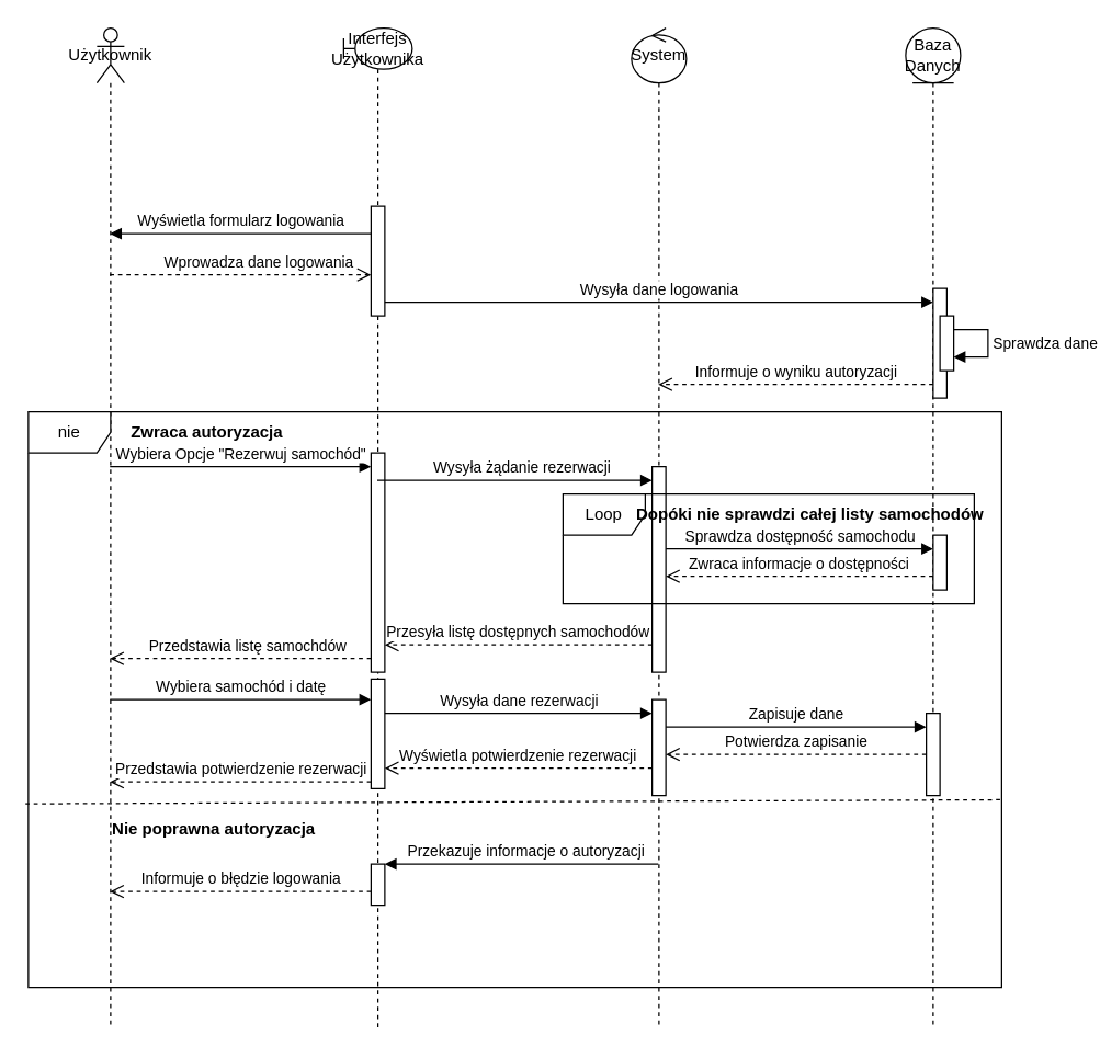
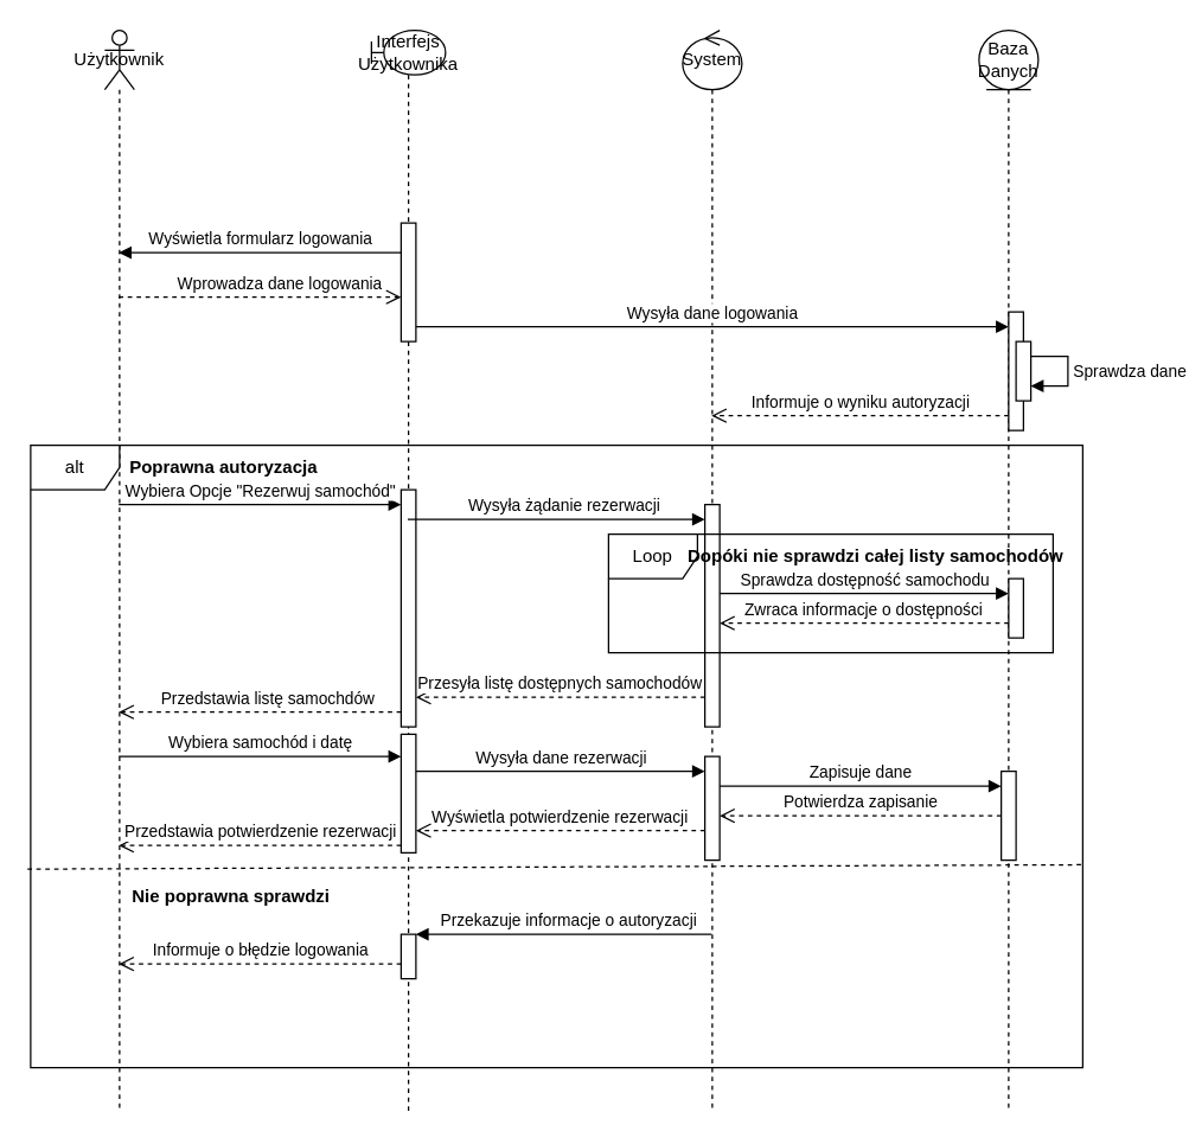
  <mxCell id="0" />
  <mxCell id="1" parent="0" />
  <mxCell id="2" value="Użytkownik" style="shape=umlLifeline;perimeter=lifelinePerimeter;whiteSpace=wrap;html=1;container=1;dropTarget=0;collapsible=0;recursiveResize=0;outlineConnect=0;portConstraint=eastwest;newEdgeStyle={&quot;edgeStyle&quot;:&quot;elbowEdgeStyle&quot;,&quot;elbow&quot;:&quot;vertical&quot;,&quot;curved&quot;:0,&quot;rounded&quot;:0};participant=umlActor;" vertex="1" parent="1"><mxGeometry x="70" y="20" width="20" height="730" as="geometry" /></mxCell>
  <mxCell id="3" value="System" style="shape=umlLifeline;perimeter=lifelinePerimeter;whiteSpace=wrap;html=1;container=1;dropTarget=0;collapsible=0;recursiveResize=0;outlineConnect=0;portConstraint=eastwest;newEdgeStyle={&quot;edgeStyle&quot;:&quot;elbowEdgeStyle&quot;,&quot;elbow&quot;:&quot;vertical&quot;,&quot;curved&quot;:0,&quot;rounded&quot;:0};participant=umlControl;" vertex="1" parent="1"><mxGeometry x="460" y="20" width="40" height="730" as="geometry" /></mxCell>
  <mxCell id="4" value="" style="html=1;points=[];perimeter=orthogonalPerimeter;outlineConnect=0;targetShapes=umlLifeline;portConstraint=eastwest;newEdgeStyle={&quot;edgeStyle&quot;:&quot;elbowEdgeStyle&quot;,&quot;elbow&quot;:&quot;vertical&quot;,&quot;curved&quot;:0,&quot;rounded&quot;:0};" vertex="1" parent="3"><mxGeometry x="15" y="320" width="10" height="150" as="geometry" /></mxCell>
  <mxCell id="5" value="Baza Danych" style="shape=umlLifeline;perimeter=lifelinePerimeter;whiteSpace=wrap;html=1;container=1;dropTarget=0;collapsible=0;recursiveResize=0;outlineConnect=0;portConstraint=eastwest;newEdgeStyle={&quot;edgeStyle&quot;:&quot;elbowEdgeStyle&quot;,&quot;elbow&quot;:&quot;vertical&quot;,&quot;curved&quot;:0,&quot;rounded&quot;:0};participant=umlEntity;" vertex="1" parent="1"><mxGeometry x="660" y="20" width="40" height="730" as="geometry" /></mxCell>
  <mxCell id="6" value="Interfejs Użytkownika" style="shape=umlLifeline;perimeter=lifelinePerimeter;whiteSpace=wrap;html=1;container=1;dropTarget=0;collapsible=0;recursiveResize=0;outlineConnect=0;portConstraint=eastwest;newEdgeStyle={&quot;edgeStyle&quot;:&quot;elbowEdgeStyle&quot;,&quot;elbow&quot;:&quot;vertical&quot;,&quot;curved&quot;:0,&quot;rounded&quot;:0};participant=umlBoundary;size=30;" vertex="1" parent="1"><mxGeometry x="250" y="20" width="50" height="730" as="geometry" /></mxCell>
  <mxCell id="7" value="" style="html=1;points=[];perimeter=orthogonalPerimeter;outlineConnect=0;targetShapes=umlLifeline;portConstraint=eastwest;newEdgeStyle={&quot;edgeStyle&quot;:&quot;elbowEdgeStyle&quot;,&quot;elbow&quot;:&quot;vertical&quot;,&quot;curved&quot;:0,&quot;rounded&quot;:0};" vertex="1" parent="6"><mxGeometry x="20" y="310" width="10" height="160" as="geometry" /></mxCell>
  <mxCell id="8" value="Wybiera Opcje &quot;Rezerwuj samochód&quot;" style="html=1;verticalAlign=bottom;endArrow=block;edgeStyle=elbowEdgeStyle;elbow=vertical;curved=0;rounded=0;" edge="1" target="7" parent="1" source="2"><mxGeometry relative="1" as="geometry"><mxPoint x="200" y="80" as="sourcePoint" /><Array as="points"><mxPoint x="180" y="340" /><mxPoint x="120" y="430" /><mxPoint x="130" y="90" /><mxPoint x="180" y="90" /></Array></mxGeometry></mxCell>
  <mxCell id="9" value="Przedstawia listę samochdów" style="html=1;verticalAlign=bottom;endArrow=open;dashed=1;endSize=8;edgeStyle=elbowEdgeStyle;elbow=vertical;curved=0;rounded=0;" edge="1" source="7" parent="1" target="2"><mxGeometry x="-0.054" relative="1" as="geometry"><mxPoint x="200" y="155" as="targetPoint" /><Array as="points"><mxPoint x="180" y="480" /><mxPoint x="220" y="560" /><mxPoint x="200" y="470" /></Array><mxPoint as="offset" /></mxGeometry></mxCell>
  <mxCell id="10" value="Wysyła żądanie rezerwacji" style="html=1;verticalAlign=bottom;endArrow=block;edgeStyle=elbowEdgeStyle;elbow=vertical;curved=0;rounded=0;" edge="1" target="4" parent="1" source="6"><mxGeometry x="0.052" relative="1" as="geometry"><mxPoint x="405" y="110" as="sourcePoint" /><Array as="points"><mxPoint x="370" y="350" /><mxPoint x="340" y="450" /><mxPoint x="380" y="120" /></Array><mxPoint as="offset" /></mxGeometry></mxCell>
  <mxCell id="11" value="Wyświetla formularz logowania" style="html=1;verticalAlign=bottom;endArrow=block;edgeStyle=elbowEdgeStyle;elbow=vertical;curved=0;rounded=0;" edge="1" target="2" parent="1" source="13"><mxGeometry relative="1" as="geometry"><mxPoint x="420" y="150" as="sourcePoint" /><mxPoint x="275" y="150" as="targetPoint" /><Array as="points"><mxPoint x="190" y="170" /><mxPoint x="440" y="150" /></Array></mxGeometry></mxCell>
  <mxCell id="12" value="Wprowadza dane logowania" style="html=1;verticalAlign=bottom;endArrow=open;dashed=1;endSize=8;edgeStyle=elbowEdgeStyle;elbow=vertical;curved=0;rounded=0;" edge="1" source="2" parent="1" target="13"><mxGeometry x="0.123" relative="1" as="geometry"><mxPoint x="420" y="225" as="targetPoint" /><Array as="points"><mxPoint x="190" y="200" /><mxPoint x="170" y="240" /></Array><mxPoint x="1" as="offset" /></mxGeometry></mxCell>
  <mxCell id="13" value="" style="html=1;points=[];perimeter=orthogonalPerimeter;outlineConnect=0;targetShapes=umlLifeline;portConstraint=eastwest;newEdgeStyle={&quot;edgeStyle&quot;:&quot;elbowEdgeStyle&quot;,&quot;elbow&quot;:&quot;vertical&quot;,&quot;curved&quot;:0,&quot;rounded&quot;:0};" vertex="1" parent="1"><mxGeometry x="270" y="150" width="10" height="80" as="geometry" /></mxCell>
  <mxCell id="14" value="" style="html=1;points=[];perimeter=orthogonalPerimeter;outlineConnect=0;targetShapes=umlLifeline;portConstraint=eastwest;newEdgeStyle={&quot;edgeStyle&quot;:&quot;elbowEdgeStyle&quot;,&quot;elbow&quot;:&quot;vertical&quot;,&quot;curved&quot;:0,&quot;rounded&quot;:0};" vertex="1" parent="1"><mxGeometry x="680" y="210" width="10" height="80" as="geometry" /></mxCell>
  <mxCell id="15" value="Wysyła dane logowania" style="html=1;verticalAlign=bottom;endArrow=block;edgeStyle=elbowEdgeStyle;elbow=vertical;curved=0;rounded=0;" edge="1" target="14" parent="1" source="13"><mxGeometry relative="1" as="geometry"><mxPoint x="420" y="190" as="sourcePoint" /></mxGeometry></mxCell>
  <mxCell id="16" value="" style="html=1;points=[];perimeter=orthogonalPerimeter;outlineConnect=0;targetShapes=umlLifeline;portConstraint=eastwest;newEdgeStyle={&quot;edgeStyle&quot;:&quot;elbowEdgeStyle&quot;,&quot;elbow&quot;:&quot;vertical&quot;,&quot;curved&quot;:0,&quot;rounded&quot;:0};" vertex="1" parent="1"><mxGeometry x="685" y="230" width="10" height="40" as="geometry" /></mxCell>
  <mxCell id="17" value="Sprawdza dane" style="html=1;align=left;spacingLeft=2;endArrow=block;rounded=0;edgeStyle=orthogonalEdgeStyle;curved=0;rounded=0;" edge="1" target="16" parent="1" source="16"><mxGeometry relative="1" as="geometry"><mxPoint x="690" y="210" as="sourcePoint" /><Array as="points"><mxPoint x="720" y="240" /><mxPoint x="720" y="260" /></Array></mxGeometry></mxCell>
- <mxCell id="18" value="nie" style="shape=umlFrame;whiteSpace=wrap;html=1;pointerEvents=0;" vertex="1" parent="1"><mxGeometry x="20" y="300" width="710" height="420" as="geometry" /></mxCell>
+ <mxCell id="18" value="alt" style="shape=umlFrame;whiteSpace=wrap;html=1;pointerEvents=0;" vertex="1" parent="1"><mxGeometry x="20" y="300" width="710" height="420" as="geometry" /></mxCell>
  <mxCell id="19" value="" style="endArrow=none;dashed=1;html=1;rounded=0;exitX=-0.003;exitY=0.681;exitDx=0;exitDy=0;exitPerimeter=0;entryX=1;entryY=0.674;entryDx=0;entryDy=0;entryPerimeter=0;" edge="1" parent="1" source="18" target="18"><mxGeometry width="50" height="50" relative="1" as="geometry"><mxPoint x="17" y="796" as="sourcePoint" /><mxPoint x="748" y="801" as="targetPoint" /><Array as="points" /></mxGeometry></mxCell>
- <mxCell id="20" value="&lt;b&gt;Zwraca autoryzacja&lt;/b&gt;" style="text;html=1;align=center;verticalAlign=middle;resizable=0;points=[];autosize=1;strokeColor=none;fillColor=none;" vertex="1" parent="1"><mxGeometry x="75" y="300" width="150" height="30" as="geometry" /></mxCell>
+ <mxCell id="20" value="&lt;b&gt;Poprawna autoryzacja&lt;/b&gt;" style="text;html=1;align=center;verticalAlign=middle;resizable=0;points=[];autosize=1;strokeColor=none;fillColor=none;" vertex="1" parent="1"><mxGeometry x="75" y="300" width="150" height="30" as="geometry" /></mxCell>
  <mxCell id="21" value="" style="html=1;points=[];perimeter=orthogonalPerimeter;outlineConnect=0;targetShapes=umlLifeline;portConstraint=eastwest;newEdgeStyle={&quot;edgeStyle&quot;:&quot;elbowEdgeStyle&quot;,&quot;elbow&quot;:&quot;vertical&quot;,&quot;curved&quot;:0,&quot;rounded&quot;:0};" vertex="1" parent="1"><mxGeometry x="680" y="390" width="10" height="40" as="geometry" /></mxCell>
  <mxCell id="22" value="Sprawdza dostępność samochodu" style="html=1;verticalAlign=bottom;endArrow=block;edgeStyle=elbowEdgeStyle;elbow=vertical;curved=0;rounded=0;" edge="1" target="21" parent="1" source="4"><mxGeometry relative="1" as="geometry"><mxPoint x="500" y="400" as="sourcePoint" /><Array as="points"><mxPoint x="580" y="400" /><mxPoint x="540" y="370" /><mxPoint x="590" y="340" /></Array></mxGeometry></mxCell>
  <mxCell id="23" value="Zwraca informacje o dostępności" style="html=1;verticalAlign=bottom;endArrow=open;dashed=1;endSize=8;edgeStyle=elbowEdgeStyle;elbow=vertical;curved=0;rounded=0;" edge="1" source="21" parent="1" target="4"><mxGeometry relative="1" as="geometry"><mxPoint x="610" y="400" as="targetPoint" /><Array as="points"><mxPoint x="570" y="420" /><mxPoint x="590" y="390" /><mxPoint x="590" y="360" /></Array></mxGeometry></mxCell>
  <mxCell id="24" value="Loop" style="shape=umlFrame;whiteSpace=wrap;html=1;pointerEvents=0;" vertex="1" parent="1"><mxGeometry x="410" y="360" width="300" height="80" as="geometry" /></mxCell>
  <mxCell id="25" value="&lt;b&gt;Dopóki nie sprawdzi całej listy samochodów&lt;/b&gt;" style="text;html=1;align=center;verticalAlign=middle;resizable=0;points=[];autosize=1;strokeColor=none;fillColor=none;" vertex="1" parent="1"><mxGeometry x="450" y="360" width="280" height="30" as="geometry" /></mxCell>
  <mxCell id="26" value="Przesyła listę dostępnych samochodów" style="html=1;verticalAlign=bottom;endArrow=open;dashed=1;endSize=8;edgeStyle=elbowEdgeStyle;elbow=vertical;curved=0;rounded=0;" edge="1" parent="1" source="4" target="7"><mxGeometry relative="1" as="geometry"><mxPoint x="280" y="470" as="targetPoint" /><mxPoint x="475" y="470" as="sourcePoint" /><Array as="points"><mxPoint x="390" y="470" /><mxPoint x="365" y="470" /><mxPoint x="385" y="440" /><mxPoint x="385" y="410" /></Array></mxGeometry></mxCell>
  <mxCell id="27" value="" style="html=1;points=[];perimeter=orthogonalPerimeter;outlineConnect=0;targetShapes=umlLifeline;portConstraint=eastwest;newEdgeStyle={&quot;edgeStyle&quot;:&quot;elbowEdgeStyle&quot;,&quot;elbow&quot;:&quot;vertical&quot;,&quot;curved&quot;:0,&quot;rounded&quot;:0};" vertex="1" parent="1"><mxGeometry x="270" y="495" width="10" height="80" as="geometry" /></mxCell>
  <mxCell id="28" value="Wybiera samochód i datę" style="html=1;verticalAlign=bottom;endArrow=block;edgeStyle=elbowEdgeStyle;elbow=vertical;curved=0;rounded=0;" edge="1" target="27" parent="1" source="2"><mxGeometry x="-0.002" relative="1" as="geometry"><mxPoint x="200" y="495" as="sourcePoint" /><Array as="points"><mxPoint x="180" y="510" /></Array><mxPoint as="offset" /></mxGeometry></mxCell>
  <mxCell id="29" value="Przedstawia potwierdzenie rezerwacji" style="html=1;verticalAlign=bottom;endArrow=open;dashed=1;endSize=8;edgeStyle=elbowEdgeStyle;elbow=vertical;curved=0;rounded=0;" edge="1" source="27" parent="1" target="2"><mxGeometry relative="1" as="geometry"><mxPoint x="200" y="570" as="targetPoint" /><Array as="points"><mxPoint x="180" y="570" /></Array></mxGeometry></mxCell>
  <mxCell id="30" value="" style="html=1;points=[];perimeter=orthogonalPerimeter;outlineConnect=0;targetShapes=umlLifeline;portConstraint=eastwest;newEdgeStyle={&quot;edgeStyle&quot;:&quot;elbowEdgeStyle&quot;,&quot;elbow&quot;:&quot;vertical&quot;,&quot;curved&quot;:0,&quot;rounded&quot;:0};" vertex="1" parent="1"><mxGeometry x="475" y="510" width="10" height="70" as="geometry" /></mxCell>
  <mxCell id="31" value="Wysyła dane rezerwacji" style="html=1;verticalAlign=bottom;endArrow=block;edgeStyle=elbowEdgeStyle;elbow=vertical;curved=0;rounded=0;" edge="1" target="30" parent="1" source="27"><mxGeometry relative="1" as="geometry"><mxPoint x="405" y="500" as="sourcePoint" /><Array as="points"><mxPoint x="378" y="520" /></Array></mxGeometry></mxCell>
  <mxCell id="32" value="Wyświetla potwierdzenie rezerwacji" style="html=1;verticalAlign=bottom;endArrow=open;dashed=1;endSize=8;edgeStyle=elbowEdgeStyle;elbow=vertical;curved=0;rounded=0;" edge="1" source="30" parent="1" target="27"><mxGeometry relative="1" as="geometry"><mxPoint x="405" y="575" as="targetPoint" /><Array as="points"><mxPoint x="360" y="560" /><mxPoint x="440" y="570" /></Array></mxGeometry></mxCell>
  <mxCell id="33" value="" style="html=1;points=[];perimeter=orthogonalPerimeter;outlineConnect=0;targetShapes=umlLifeline;portConstraint=eastwest;newEdgeStyle={&quot;edgeStyle&quot;:&quot;elbowEdgeStyle&quot;,&quot;elbow&quot;:&quot;vertical&quot;,&quot;curved&quot;:0,&quot;rounded&quot;:0};" vertex="1" parent="1"><mxGeometry x="675" y="520" width="10" height="60" as="geometry" /></mxCell>
  <mxCell id="34" value="Zapisuje dane" style="html=1;verticalAlign=bottom;endArrow=block;edgeStyle=elbowEdgeStyle;elbow=vertical;curved=0;rounded=0;" edge="1" target="33" parent="1" source="30"><mxGeometry relative="1" as="geometry"><mxPoint x="605" y="500" as="sourcePoint" /><Array as="points"><mxPoint x="570" y="530" /></Array><mxPoint as="offset" /></mxGeometry></mxCell>
  <mxCell id="35" value="Potwierdza zapisanie" style="html=1;verticalAlign=bottom;endArrow=open;dashed=1;endSize=8;edgeStyle=elbowEdgeStyle;elbow=vertical;curved=0;rounded=0;" edge="1" source="33" parent="1" target="30"><mxGeometry relative="1" as="geometry"><mxPoint x="605" y="575" as="targetPoint" /></mxGeometry></mxCell>
  <mxCell id="36" value="" style="html=1;points=[];perimeter=orthogonalPerimeter;outlineConnect=0;targetShapes=umlLifeline;portConstraint=eastwest;newEdgeStyle={&quot;edgeStyle&quot;:&quot;elbowEdgeStyle&quot;,&quot;elbow&quot;:&quot;vertical&quot;,&quot;curved&quot;:0,&quot;rounded&quot;:0};" vertex="1" parent="1"><mxGeometry x="270" y="630" width="10" height="30" as="geometry" /></mxCell>
  <mxCell id="37" value="Przekazuje informacje o autoryzacji" style="html=1;verticalAlign=bottom;endArrow=block;edgeStyle=elbowEdgeStyle;elbow=vertical;curved=0;rounded=0;" edge="1" target="36" parent="1" source="3"><mxGeometry x="-0.025" relative="1" as="geometry"><mxPoint x="200" y="600" as="sourcePoint" /><Array as="points"><mxPoint x="330" y="630" /><mxPoint x="450" y="610" /></Array><mxPoint as="offset" /></mxGeometry></mxCell>
  <mxCell id="38" value="Informuje o błędzie logowania" style="html=1;verticalAlign=bottom;endArrow=open;dashed=1;endSize=8;edgeStyle=elbowEdgeStyle;elbow=vertical;curved=0;rounded=0;" edge="1" source="36" parent="1" target="2"><mxGeometry relative="1" as="geometry"><mxPoint x="200" y="675" as="targetPoint" /><Array as="points"><mxPoint x="200" y="650" /><mxPoint x="220" y="620" /><mxPoint x="200" y="640" /></Array></mxGeometry></mxCell>
  <mxCell id="39" value="Informuje o wyniku autoryzacji" style="html=1;verticalAlign=bottom;endArrow=open;dashed=1;endSize=8;edgeStyle=elbowEdgeStyle;elbow=vertical;curved=0;rounded=0;" edge="1" parent="1" source="14" target="3"><mxGeometry x="-0.002" relative="1" as="geometry"><mxPoint x="480" y="270" as="targetPoint" /><mxPoint x="680" y="270" as="sourcePoint" /><Array as="points"><mxPoint x="550" y="280" /><mxPoint x="565" y="270" /><mxPoint x="645" y="280" /></Array><mxPoint as="offset" /></mxGeometry></mxCell>
- <mxCell id="40" value="&lt;b&gt;Nie poprawna autoryzacja&lt;/b&gt;" style="text;html=1;align=center;verticalAlign=middle;resizable=0;points=[];autosize=1;strokeColor=none;fillColor=none;" vertex="1" parent="1"><mxGeometry x="70" y="590" width="170" height="30" as="geometry" /></mxCell>
+ <mxCell id="40" value="&lt;b&gt;Nie poprawna sprawdzi&lt;/b&gt;" style="text;html=1;align=center;verticalAlign=middle;resizable=0;points=[];autosize=1;strokeColor=none;fillColor=none;" vertex="1" parent="1"><mxGeometry x="70" y="590" width="170" height="30" as="geometry" /></mxCell>
